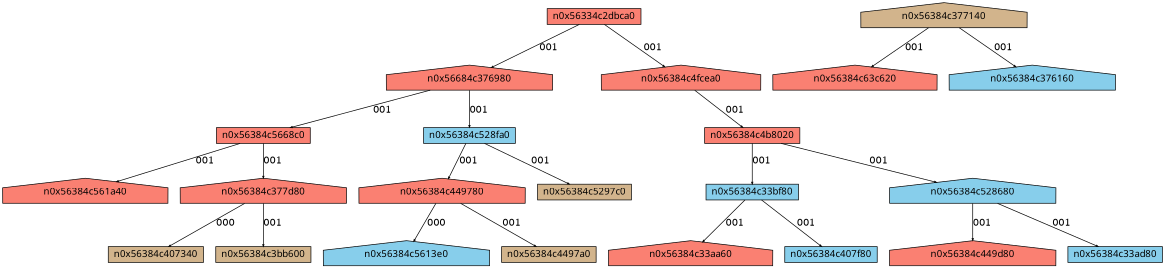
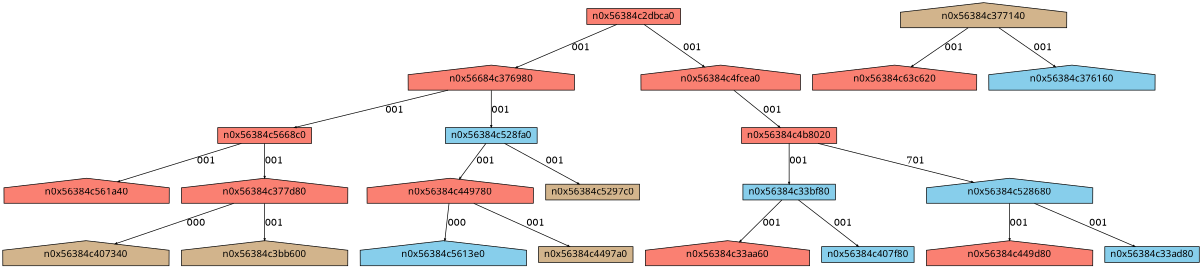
  digraph {
    node [fillcolor=salmon fontname=Terminus shape=house style=filled]
    edge [arrowsize=.3]
-   n0x56384c2dbca0 [height=.1 shape=box width=.1 label=n0x56334c2dbca0]
+   n0x56384c2dbca0 [height=.1 shape=box width=.1]
    n2 [height=.1 label=n0x56684c376980 width=.1]
    n0x56384c4fcea0 [height=.1 width=.1]
    n4 [height=.1 label=n0x56384c5668c0 shape=box width=.1]
    n0x56384c528fa0 [fillcolor=skyblue height=.1 shape=box width=.1]
    n0x56384c4b8020 [height=.1 shape=box width=.1]
    n0x56384c561a40 [height=.1 width=.1]
    n0x56384c377d80 [height=.1 width=.1]
    n0x56384c449780 [height=.1 width=.1]
    n0x56384c5297c0 [fillcolor=tan height=.1 shape=box width=.1]
    n0x56384c377140 [fillcolor=tan height=.1 width=.1]
    n0x56384c63c620 [height=.1 width=.1]
    n0x56384c376160 [fillcolor=skyblue height=.1 width=.1]
    n0x56384c33bf80 [fillcolor=skyblue height=.1 shape=box width=.1]
    n0x56384c528680 [fillcolor=skyblue height=.1 width=.1]
    n0x56384c33aa60 [height=.1 width=.1]
    n0x56384c407f80 [fillcolor=skyblue height=.1 shape=box width=.1]
    n0x56384c449d80 [height=.1 width=.1]
    n0x56384c33ad80 [fillcolor=skyblue height=.1 shape=box width=.1]
-   n0x56384c407340 [fillcolor=tan height=.1 shape=box width=.1]
-   n0x56384c3bb600 [fillcolor=tan height=.1 shape=box width=.1]
+   n0x56384c407340 [fillcolor=tan height=.1 width=.1]
+   n0x56384c3bb600 [fillcolor=tan height=.1 width=.1]
    n0x56384c5613e0 [fillcolor=skyblue height=.1 width=.1]
    n0x56384c4497a0 [fillcolor=tan height=.1 shape=box width=.1]
    n0x56384c2dbca0 -> n2 [label=001]
    n0x56384c2dbca0 -> n0x56384c4fcea0 [label=001]
    n2 -> n4 [label=001]
    n2 -> n0x56384c528fa0 [label=001]
    n0x56384c4fcea0 -> n0x56384c4b8020 [label=001]
    n4 -> n0x56384c561a40 [label=001]
    n4 -> n0x56384c377d80 [label=001]
    n0x56384c528fa0 -> n0x56384c449780 [label=001]
    n0x56384c528fa0 -> n0x56384c5297c0 [label=001]
    n0x56384c4b8020 -> n0x56384c33bf80 [label=001]
-   n0x56384c4b8020 -> n0x56384c528680 [label=001]
+   n0x56384c4b8020 -> n0x56384c528680 [label=701]
    n0x56384c377d80 -> n0x56384c407340 [label=000]
    n0x56384c377d80 -> n0x56384c3bb600 [label=001]
    n0x56384c449780 -> n0x56384c5613e0 [label=000]
    n0x56384c449780 -> n0x56384c4497a0 [label=001]
    n0x56384c377140 -> n0x56384c63c620 [label=001]
    n0x56384c377140 -> n0x56384c376160 [label=001]
    n0x56384c33bf80 -> n0x56384c33aa60 [label=001]
    n0x56384c33bf80 -> n0x56384c407f80 [label=001]
    n0x56384c528680 -> n0x56384c449d80 [label=001]
    n0x56384c528680 -> n0x56384c33ad80 [label=001]
  }
